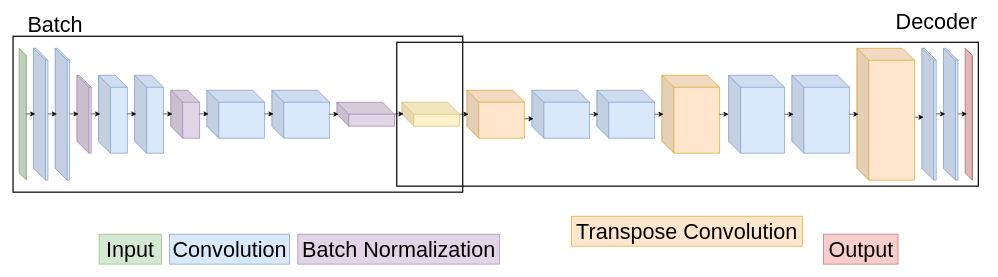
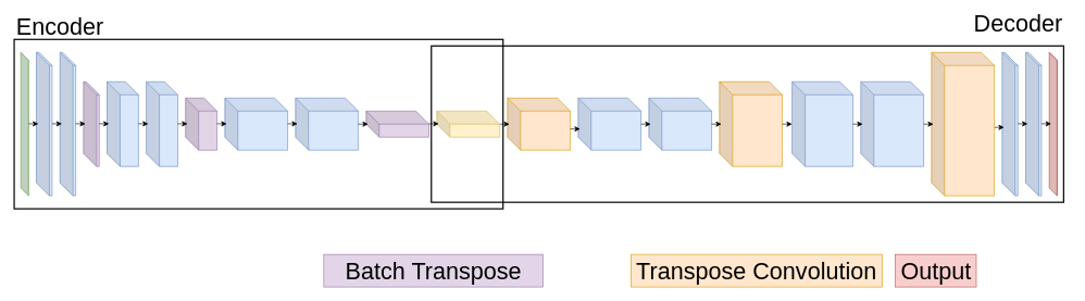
  <mxCell id="0" />
  <mxCell id="1" parent="0" />
  <mxCell id="2" value="" style="group" vertex="1" connectable="0" parent="1"><mxGeometry x="30.5" y="80" width="1610" height="260" as="geometry" /></mxCell>
  <mxCell id="3" value="" style="rounded=0;whiteSpace=wrap;html=1;fontFamily=Times New Roman;fontSize=36;strokeWidth=2;fillColor=none;" vertex="1" parent="2"><mxGeometry x="-10" y="-20" width="750" height="260" as="geometry" /></mxCell>
  <mxCell id="4" value="" style="shape=cube;whiteSpace=wrap;html=1;boundedLbl=1;backgroundOutline=1;darkOpacity=0.05;darkOpacity2=0.1;fillColor=#d5e8d4;strokeColor=#82b366;" parent="2" vertex="1"><mxGeometry width="12.045" height="220" as="geometry" /></mxCell>
  <mxCell id="5" value="" style="shape=cube;whiteSpace=wrap;html=1;boundedLbl=1;backgroundOutline=1;darkOpacity=0.05;darkOpacity2=0.1;fillColor=#dae8fc;strokeColor=#6c8ebf;" parent="2" vertex="1"><mxGeometry x="24.091" width="24.091" height="220" as="geometry" /></mxCell>
  <mxCell id="6" value="" style="shape=cube;whiteSpace=wrap;html=1;boundedLbl=1;backgroundOutline=1;darkOpacity=0.05;darkOpacity2=0.1;fillColor=#dae8fc;strokeColor=#6c8ebf;" parent="2" vertex="1"><mxGeometry x="60.227" width="24.091" height="220" as="geometry" /></mxCell>
  <mxCell id="7" value="" style="shape=cube;whiteSpace=wrap;html=1;boundedLbl=1;backgroundOutline=1;darkOpacity=0.05;darkOpacity2=0.1;fillColor=#e1d5e7;strokeColor=#9673a6;" parent="2" vertex="1"><mxGeometry x="96.364" y="45" width="24.091" height="130" as="geometry" /></mxCell>
  <mxCell id="8" value="" style="shape=cube;whiteSpace=wrap;html=1;boundedLbl=1;backgroundOutline=1;darkOpacity=0.05;darkOpacity2=0.1;fillColor=#dae8fc;strokeColor=#6c8ebf;" parent="2" vertex="1"><mxGeometry x="132.5" y="45" width="48.182" height="130" as="geometry" /></mxCell>
  <mxCell id="9" value="" style="shape=cube;whiteSpace=wrap;html=1;boundedLbl=1;backgroundOutline=1;darkOpacity=0.05;darkOpacity2=0.1;fillColor=#dae8fc;strokeColor=#6c8ebf;" parent="2" vertex="1"><mxGeometry x="192.727" y="45" width="48.182" height="130" as="geometry" /></mxCell>
  <mxCell id="10" value="" style="shape=cube;whiteSpace=wrap;html=1;boundedLbl=1;backgroundOutline=1;darkOpacity=0.05;darkOpacity2=0.1;fillColor=#e1d5e7;strokeColor=#9673a6;" parent="2" vertex="1"><mxGeometry x="252.955" y="70" width="48.182" height="80" as="geometry" /></mxCell>
  <mxCell id="11" value="" style="shape=cube;whiteSpace=wrap;html=1;boundedLbl=1;backgroundOutline=1;darkOpacity=0.05;darkOpacity2=0.1;fillColor=#dae8fc;strokeColor=#6c8ebf;" parent="2" vertex="1"><mxGeometry x="313.182" y="70" width="96.364" height="80" as="geometry" /></mxCell>
  <mxCell id="12" value="" style="shape=cube;whiteSpace=wrap;html=1;boundedLbl=1;backgroundOutline=1;darkOpacity=0.05;darkOpacity2=0.1;fillColor=#dae8fc;strokeColor=#6c8ebf;" parent="2" vertex="1"><mxGeometry x="421.591" y="70" width="96.364" height="80" as="geometry" /></mxCell>
  <mxCell id="13" value="" style="shape=cube;whiteSpace=wrap;html=1;boundedLbl=1;backgroundOutline=1;darkOpacity=0.05;darkOpacity2=0.1;fillColor=#e1d5e7;strokeColor=#9673a6;" parent="2" vertex="1"><mxGeometry x="530" y="90" width="96.364" height="40" as="geometry" /></mxCell>
  <mxCell id="14" value="" style="shape=cube;whiteSpace=wrap;html=1;boundedLbl=1;backgroundOutline=1;darkOpacity=0.05;darkOpacity2=0.1;fillColor=#dae8fc;strokeColor=#6c8ebf;" parent="2" vertex="1"><mxGeometry x="855.227" y="70" width="96.364" height="80" as="geometry" /></mxCell>
  <mxCell id="15" value="" style="shape=cube;whiteSpace=wrap;html=1;boundedLbl=1;backgroundOutline=1;darkOpacity=0.05;darkOpacity2=0.1;fillColor=#dae8fc;strokeColor=#6c8ebf;" parent="2" vertex="1"><mxGeometry x="963.636" y="70" width="96.364" height="80" as="geometry" /></mxCell>
  <mxCell id="16" value="" style="shape=cube;whiteSpace=wrap;html=1;boundedLbl=1;backgroundOutline=1;darkOpacity=0.05;darkOpacity2=0.1;fillColor=#ffe6cc;strokeColor=#d79b00;" parent="2" vertex="1"><mxGeometry x="746.818" y="70" width="96.364" height="80" as="geometry" /></mxCell>
  <mxCell id="17" value="" style="shape=cube;whiteSpace=wrap;html=1;boundedLbl=1;backgroundOutline=1;darkOpacity=0.05;darkOpacity2=0.1;fillColor=#dae8fc;strokeColor=#6c8ebf;" parent="2" vertex="1"><mxGeometry x="1183.466" y="45" width="93.352" height="130" as="geometry" /></mxCell>
  <mxCell id="18" value="" style="shape=cube;whiteSpace=wrap;html=1;boundedLbl=1;backgroundOutline=1;darkOpacity=0.05;darkOpacity2=0.1;fillColor=#dae8fc;strokeColor=#6c8ebf;" parent="2" vertex="1"><mxGeometry x="1288.864" y="45" width="96.364" height="130" as="geometry" /></mxCell>
  <mxCell id="19" value="" style="shape=cube;whiteSpace=wrap;html=1;boundedLbl=1;backgroundOutline=1;darkOpacity=0.05;darkOpacity2=0.1;fillColor=#ffe6cc;strokeColor=#d79b00;" parent="2" vertex="1"><mxGeometry x="1072.045" y="45" width="96.364" height="130" as="geometry" /></mxCell>
  <mxCell id="20" value="" style="shape=cube;whiteSpace=wrap;html=1;boundedLbl=1;backgroundOutline=1;darkOpacity=0.05;darkOpacity2=0.1;fillColor=#dae8fc;strokeColor=#6c8ebf;" parent="2" vertex="1"><mxGeometry x="1505.682" width="24.091" height="220" as="geometry" /></mxCell>
  <mxCell id="21" value="" style="shape=cube;whiteSpace=wrap;html=1;boundedLbl=1;backgroundOutline=1;darkOpacity=0.05;darkOpacity2=0.1;fillColor=#dae8fc;strokeColor=#6c8ebf;" parent="2" vertex="1"><mxGeometry x="1541.818" width="24.091" height="220" as="geometry" /></mxCell>
  <mxCell id="22" value="" style="shape=cube;whiteSpace=wrap;html=1;boundedLbl=1;backgroundOutline=1;darkOpacity=0.05;darkOpacity2=0.1;fillColor=#f8cecc;strokeColor=#b85450;" parent="2" vertex="1"><mxGeometry x="1577.955" width="12.045" height="220" as="geometry" /></mxCell>
  <mxCell id="23" value="" style="endArrow=classic;html=1;" parent="2" edge="1"><mxGeometry width="50" height="50" relative="1" as="geometry"><mxPoint x="12.045" y="109.5" as="sourcePoint" /><mxPoint x="27.102" y="109.5" as="targetPoint" /></mxGeometry></mxCell>
  <mxCell id="24" value="" style="endArrow=classic;html=1;" parent="2" edge="1"><mxGeometry width="50" height="50" relative="1" as="geometry"><mxPoint x="48.182" y="109.5" as="sourcePoint" /><mxPoint x="63.239" y="109.5" as="targetPoint" /></mxGeometry></mxCell>
  <mxCell id="25" value="" style="endArrow=classic;html=1;" parent="2" edge="1"><mxGeometry width="50" height="50" relative="1" as="geometry"><mxPoint x="84.318" y="109.5" as="sourcePoint" /><mxPoint x="99.375" y="109.5" as="targetPoint" /></mxGeometry></mxCell>
  <mxCell id="26" value="" style="endArrow=classic;html=1;" parent="2" edge="1"><mxGeometry width="50" height="50" relative="1" as="geometry"><mxPoint x="120.455" y="109.5" as="sourcePoint" /><mxPoint x="135.511" y="109.5" as="targetPoint" /></mxGeometry></mxCell>
  <mxCell id="27" value="" style="endArrow=classic;html=1;" parent="2" edge="1"><mxGeometry width="50" height="50" relative="1" as="geometry"><mxPoint x="180.682" y="109.5" as="sourcePoint" /><mxPoint x="195.739" y="109.5" as="targetPoint" /></mxGeometry></mxCell>
  <mxCell id="28" value="" style="endArrow=classic;html=1;" parent="2" edge="1"><mxGeometry width="50" height="50" relative="1" as="geometry"><mxPoint x="240.909" y="109.5" as="sourcePoint" /><mxPoint x="255.966" y="109.5" as="targetPoint" /></mxGeometry></mxCell>
  <mxCell id="29" value="" style="endArrow=classic;html=1;" parent="2" edge="1"><mxGeometry width="50" height="50" relative="1" as="geometry"><mxPoint x="301.136" y="109.5" as="sourcePoint" /><mxPoint x="316.193" y="109.5" as="targetPoint" /></mxGeometry></mxCell>
  <mxCell id="30" value="" style="endArrow=classic;html=1;" parent="2" edge="1"><mxGeometry width="50" height="50" relative="1" as="geometry"><mxPoint x="409.545" y="109.5" as="sourcePoint" /><mxPoint x="424.602" y="109.5" as="targetPoint" /></mxGeometry></mxCell>
  <mxCell id="31" value="" style="endArrow=classic;html=1;" parent="2" edge="1"><mxGeometry width="50" height="50" relative="1" as="geometry"><mxPoint x="517.955" y="110" as="sourcePoint" /><mxPoint x="533.011" y="110" as="targetPoint" /></mxGeometry></mxCell>
  <mxCell id="32" value="" style="endArrow=classic;html=1;" parent="2" edge="1"><mxGeometry width="50" height="50" relative="1" as="geometry"><mxPoint x="951.591" y="110.0" as="sourcePoint" /><mxPoint x="966.648" y="110.0" as="targetPoint" /></mxGeometry></mxCell>
  <mxCell id="33" value="" style="endArrow=classic;html=1;" parent="2" edge="1"><mxGeometry width="50" height="50" relative="1" as="geometry"><mxPoint x="734.773" y="110.0" as="sourcePoint" /><mxPoint x="749.83" y="110.0" as="targetPoint" /></mxGeometry></mxCell>
  <mxCell id="34" value="" style="endArrow=classic;html=1;" parent="2" edge="1"><mxGeometry width="50" height="50" relative="1" as="geometry"><mxPoint x="1060" y="110.0" as="sourcePoint" /><mxPoint x="1075.057" y="110.0" as="targetPoint" /></mxGeometry></mxCell>
  <mxCell id="35" value="" style="endArrow=classic;html=1;" parent="2" edge="1"><mxGeometry width="50" height="50" relative="1" as="geometry"><mxPoint x="1276.818" y="110.0" as="sourcePoint" /><mxPoint x="1291.875" y="110.0" as="targetPoint" /></mxGeometry></mxCell>
  <mxCell id="36" value="" style="endArrow=classic;html=1;" parent="2" edge="1"><mxGeometry width="50" height="50" relative="1" as="geometry"><mxPoint x="1493.636" y="115.0" as="sourcePoint" /><mxPoint x="1508.693" y="115.0" as="targetPoint" /></mxGeometry></mxCell>
  <mxCell id="37" value="" style="endArrow=classic;html=1;" parent="2" edge="1"><mxGeometry width="50" height="50" relative="1" as="geometry"><mxPoint x="1529.773" y="109.5" as="sourcePoint" /><mxPoint x="1544.83" y="109.5" as="targetPoint" /></mxGeometry></mxCell>
  <mxCell id="38" value="" style="endArrow=classic;html=1;" parent="2" edge="1"><mxGeometry width="50" height="50" relative="1" as="geometry"><mxPoint x="1565.909" y="109.5" as="sourcePoint" /><mxPoint x="1580.966" y="109.5" as="targetPoint" /></mxGeometry></mxCell>
  <mxCell id="39" value="" style="endArrow=classic;html=1;" parent="2" edge="1"><mxGeometry width="50" height="50" relative="1" as="geometry"><mxPoint x="843.182" y="117.5" as="sourcePoint" /><mxPoint x="858.239" y="117.5" as="targetPoint" /></mxGeometry></mxCell>
  <mxCell id="40" value="" style="shape=cube;whiteSpace=wrap;html=1;boundedLbl=1;backgroundOutline=1;darkOpacity=0.05;darkOpacity2=0.1;fillColor=#fff2cc;strokeColor=#d6b656;" parent="2" vertex="1"><mxGeometry x="638.409" y="90" width="96.364" height="40" as="geometry" /></mxCell>
  <mxCell id="41" value="" style="endArrow=classic;html=1;" parent="2" edge="1"><mxGeometry width="50" height="50" relative="1" as="geometry"><mxPoint x="626.364" y="109.5" as="sourcePoint" /><mxPoint x="641.42" y="109.5" as="targetPoint" /></mxGeometry></mxCell>
  <mxCell id="42" value="" style="endArrow=classic;html=1;" parent="2" edge="1"><mxGeometry width="50" height="50" relative="1" as="geometry"><mxPoint x="1168.409" y="110.0" as="sourcePoint" /><mxPoint x="1183.466" y="110.0" as="targetPoint" /></mxGeometry></mxCell>
  <mxCell id="43" value="" style="shape=cube;whiteSpace=wrap;html=1;boundedLbl=1;backgroundOutline=1;darkOpacity=0.05;darkOpacity2=0.1;fillColor=#ffe6cc;strokeColor=#d79b00;" parent="2" vertex="1"><mxGeometry x="1397.273" width="96.364" height="220" as="geometry" /></mxCell>
  <mxCell id="44" value="" style="endArrow=classic;html=1;" parent="2" edge="1"><mxGeometry width="50" height="50" relative="1" as="geometry"><mxPoint x="1385.227" y="110" as="sourcePoint" /><mxPoint x="1400.284" y="110" as="targetPoint" /></mxGeometry></mxCell>
  <mxCell id="45" value="" style="rounded=0;whiteSpace=wrap;html=1;fontFamily=Times New Roman;fontSize=36;strokeWidth=2;fillColor=none;" vertex="1" parent="2"><mxGeometry x="630" y="-10" width="970" height="240" as="geometry" /></mxCell>
- <mxCell id="46" value="Input" style="text;html=1;strokeColor=#82b366;fillColor=#d5e8d4;align=center;verticalAlign=middle;whiteSpace=wrap;rounded=0;fontSize=36;" vertex="1" parent="1"><mxGeometry x="164" y="390" width="104" height="50" as="geometry" /></mxCell>
- <mxCell id="47" value="Convolution" style="text;html=1;strokeColor=#6c8ebf;fillColor=#dae8fc;align=center;verticalAlign=middle;whiteSpace=wrap;rounded=0;fontSize=36;" vertex="1" parent="1"><mxGeometry x="281.5" y="390" width="200" height="50" as="geometry" /></mxCell>
- <mxCell id="48" value="Batch Normalization" style="text;html=1;strokeColor=#9673a6;fillColor=#e1d5e7;align=center;verticalAlign=middle;whiteSpace=wrap;rounded=0;fontSize=36;" vertex="1" parent="1"><mxGeometry x="495.5" y="390" width="336" height="50" as="geometry" /></mxCell>
- <mxCell id="49" value="Transpose Convolution" style="text;html=1;strokeColor=#d79b00;fillColor=#ffe6cc;align=center;verticalAlign=middle;whiteSpace=wrap;rounded=0;fontSize=36;" vertex="1" parent="1"><mxGeometry x="952" y="360" width="385" height="50" as="geometry" /></mxCell>
+ <mxCell id="48" value="Batch Transpose" style="text;html=1;strokeColor=#9673a6;fillColor=#e1d5e7;align=center;verticalAlign=middle;whiteSpace=wrap;rounded=0;fontSize=36;" vertex="1" parent="1"><mxGeometry x="495.5" y="390" width="336" height="50" as="geometry" /></mxCell>
+ <mxCell id="49" value="Transpose Convolution" style="text;html=1;strokeColor=#d79b00;fillColor=#ffe6cc;align=center;verticalAlign=middle;whiteSpace=wrap;rounded=0;fontSize=36;" vertex="1" parent="1"><mxGeometry x="967" y="390" width="385" height="50" as="geometry" /></mxCell>
  <mxCell id="50" value="Output" style="text;html=1;strokeColor=#b85450;fillColor=#f8cecc;align=center;verticalAlign=middle;whiteSpace=wrap;rounded=0;fontSize=36;" vertex="1" parent="1"><mxGeometry x="1372.5" y="390" width="124" height="50" as="geometry" /></mxCell>
- <mxCell id="51" value="Batch" style="text;html=1;strokeColor=none;fillColor=none;align=center;verticalAlign=middle;whiteSpace=wrap;rounded=0;fontSize=36;" vertex="1" parent="1"><mxGeometry x="20.5" y="24.5" width="140" height="30" as="geometry" /></mxCell>
+ <mxCell id="51" value="Encoder" style="text;html=1;strokeColor=none;fillColor=none;align=center;verticalAlign=middle;whiteSpace=wrap;rounded=0;fontSize=36;" vertex="1" parent="1"><mxGeometry x="20.5" y="24.5" width="140" height="30" as="geometry" /></mxCell>
  <mxCell id="52" value="Decoder" style="text;html=1;strokeColor=none;fillColor=none;align=center;verticalAlign=middle;whiteSpace=wrap;rounded=0;fontSize=36;" vertex="1" parent="1"><mxGeometry x="1490.5" y="20" width="140" height="30" as="geometry" /></mxCell>
